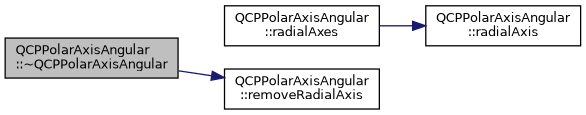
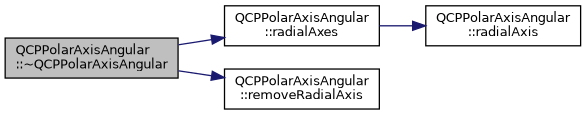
  digraph {
    rankdir=LR
    node [color=black fillcolor=white fontname=Helvetica fontsize=10 shape=record style=filled]
    edge [color=midnightblue fontname=Helvetica fontsize=10 labelfontname=Helvetica labelfontsize=10 style=solid]
    n1 [fillcolor=grey75 fontcolor=black height=0.2 label="QCPPolarAxisAngular\l::~QCPPolarAxisAngular" width=0.4]
    n2 [height=0.2 label="QCPPolarAxisAngular\l::radialAxes" width=0.4]
    n3 [height=0.2 label="QCPPolarAxisAngular\l::removeRadialAxis" width=0.4]
    n4 [height=0.2 label="QCPPolarAxisAngular\l::radialAxis" width=0.4]
+   n1 -> n2
    n1 -> n3
    n2 -> n4
  }
